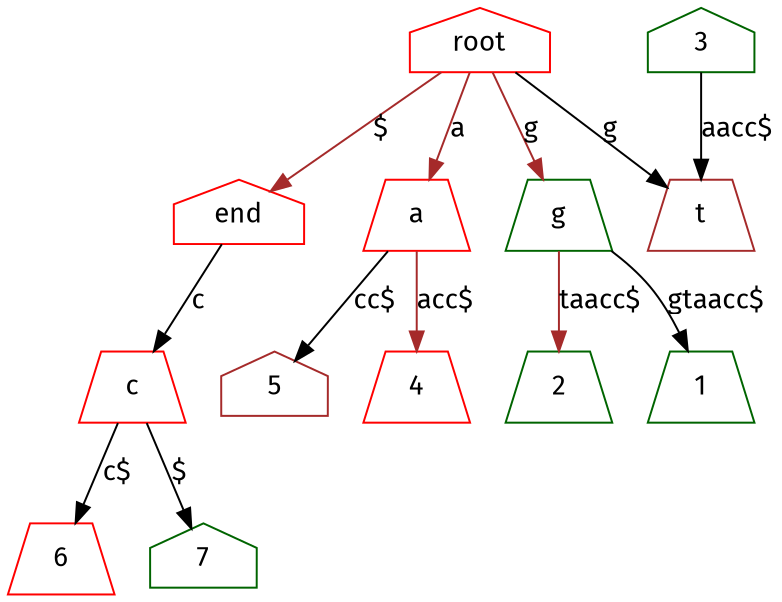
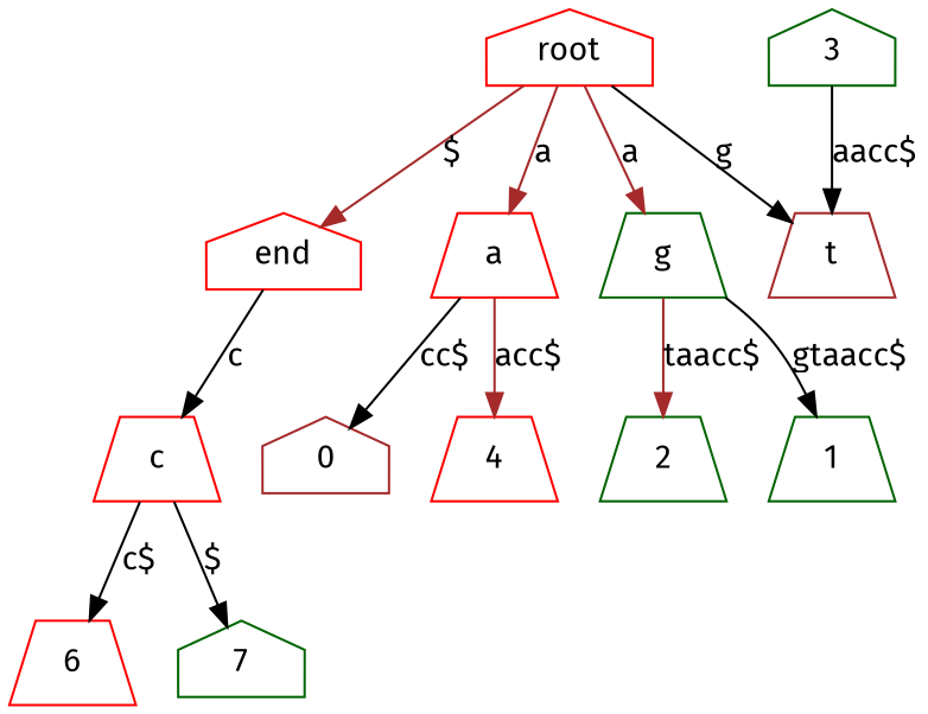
  digraph {
    fontname="Fira Sans"
    node [color=red fontname="Fira Sans" shape=trapezium]
    edge [color=black fontname="Fira Sans" shape=box]
    root [shape=house]
    g [color=darkgreen]
    a
    t [color=brown]
    end [shape=house]
    1 [color=darkgreen]
    2 [color=darkgreen]
    4
-   5 [color=brown shape=house]
+   5 [color=brown shape=house label=0]
    c
    6
    7 [color=darkgreen shape=house]
    3 [color=darkgreen shape=house]
-   root -> g [color=brown label=g shape=""]
+   root -> g [color=brown label=a shape=""]
    root -> a [color=brown label=a shape=""]
    root -> t [label=g shape=""]
    root -> end [color=brown label="$"]
    g -> 1 [label="gtaacc$" shape=""]
    g -> 2 [color=brown label="taacc$"]
    a -> 4 [color=brown label="acc$"]
    a -> 5 [label="cc$"]
    end -> c [label=c shape=""]
    c -> 6 [label="c$"]
    c -> 7 [label="$"]
    3 -> t [label="aacc$"]
  }
